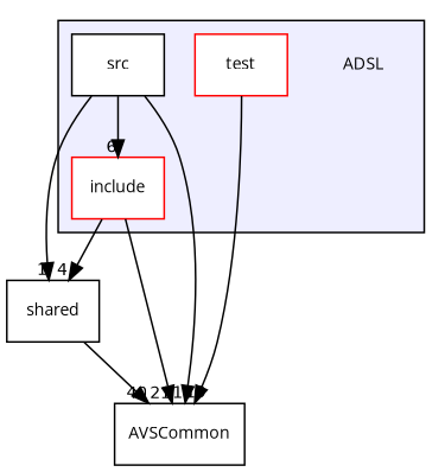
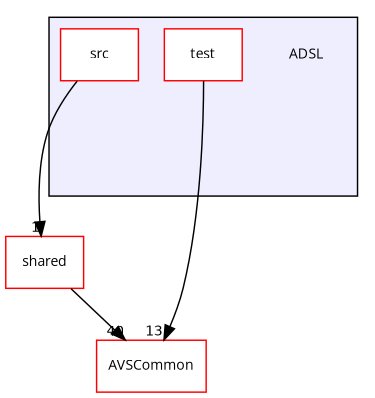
  digraph {
    compound=true
    fontname="Open Sans"
    node [fontname="Open Sans" fontsize=10 shape=box color=red fillcolor=white style=filled]
    edge [fontname="Open Sans" labeldistance=1.5 labelfontname=Helvetica labelfontsize=10]
    n1 [label=ADSL shape=plaintext color="" fillcolor="" style=""]
-   n2 [label=include]
-   n3 [color=black label=src]
+   n3 [label=src]
    n4 [label=test]
-   n5 [color=black label=shared]
-   n6 [color=black label=AVSCommon]
+   n5 [label=shared]
+   n6 [label=AVSCommon]
    subgraph cluster_1 {
      bgcolor="#eeeeff"
      pencolor=black
      n1
-     n2
      n3
      n4
    }
-   n2 -> n5 [headlabel=4]
-   n2 -> n6 [headlabel=21]
-   n3 -> n2 [headlabel=6]
    n3 -> n5 [headlabel=1]
-   n3 -> n6 [headlabel=19]
    n4 -> n6 [headlabel=13]
    n5 -> n6 [headlabel=40]
  }
